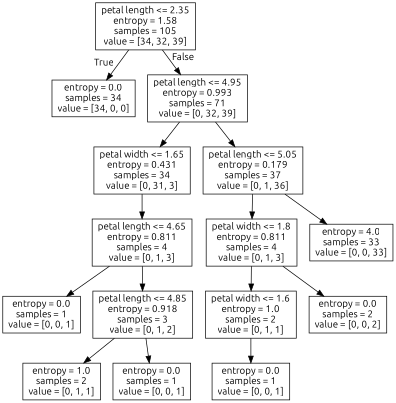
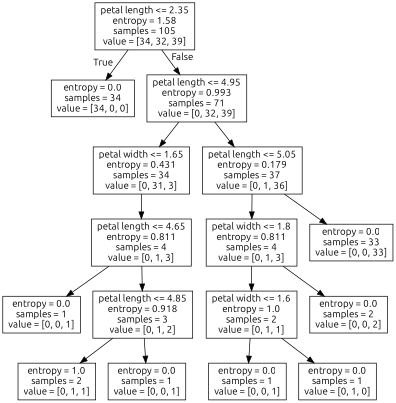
  digraph {
    fontname=Ubuntu
    node [fontname=Ubuntu shape=box]
    edge [fontname=Ubuntu]
    n1 [label="petal length <= 2.35\nentropy = 1.58\nsamples = 105\nvalue = [34, 32, 39]"]
    n2 [label="entropy = 0.0\nsamples = 34\nvalue = [34, 0, 0]"]
    n3 [label="petal length <= 4.95\nentropy = 0.993\nsamples = 71\nvalue = [0, 32, 39]"]
    n4 [label="petal width <= 1.65\nentropy = 0.431\nsamples = 34\nvalue = [0, 31, 3]"]
    n5 [label="petal length <= 5.05\nentropy = 0.179\nsamples = 37\nvalue = [0, 1, 36]"]
    n6 [label="petal length <= 4.65\nentropy = 0.811\nsamples = 4\nvalue = [0, 1, 3]"]
    n7 [label="petal width <= 1.8\nentropy = 0.811\nsamples = 4\nvalue = [0, 1, 3]"]
-   n8 [label="entropy = 4.0\nsamples = 33\nvalue = [0, 0, 33]"]
+   n8 [label="entropy = 0.0\nsamples = 33\nvalue = [0, 0, 33]"]
    n9 [label="entropy = 0.0\nsamples = 1\nvalue = [0, 0, 1]"]
    n10 [label="petal length <= 4.85\nentropy = 0.918\nsamples = 3\nvalue = [0, 1, 2]"]
    n11 [label="entropy = 1.0\nsamples = 2\nvalue = [0, 1, 1]"]
    n12 [label="entropy = 0.0\nsamples = 1\nvalue = [0, 0, 1]"]
    n13 [label="petal width <= 1.6\nentropy = 1.0\nsamples = 2\nvalue = [0, 1, 1]"]
    n14 [label="entropy = 0.0\nsamples = 2\nvalue = [0, 0, 2]"]
    n15 [label="entropy = 0.0\nsamples = 1\nvalue = [0, 0, 1]"]
+   n16 [label="entropy = 0.0\nsamples = 1\nvalue = [0, 1, 0]"]
    n1 -> n2 [headlabel=True labelangle=45 labeldistance=2.5]
    n1 -> n3 [headlabel=False labelangle=-45 labeldistance=2.5]
    n3 -> n4
    n3 -> n5
    n4 -> n6
    n5 -> n7
    n5 -> n8
    n6 -> n9
    n6 -> n10
    n7 -> n13
    n7 -> n14
    n10 -> n11
    n10 -> n12
    n13 -> n15
+   n13 -> n16
  }
